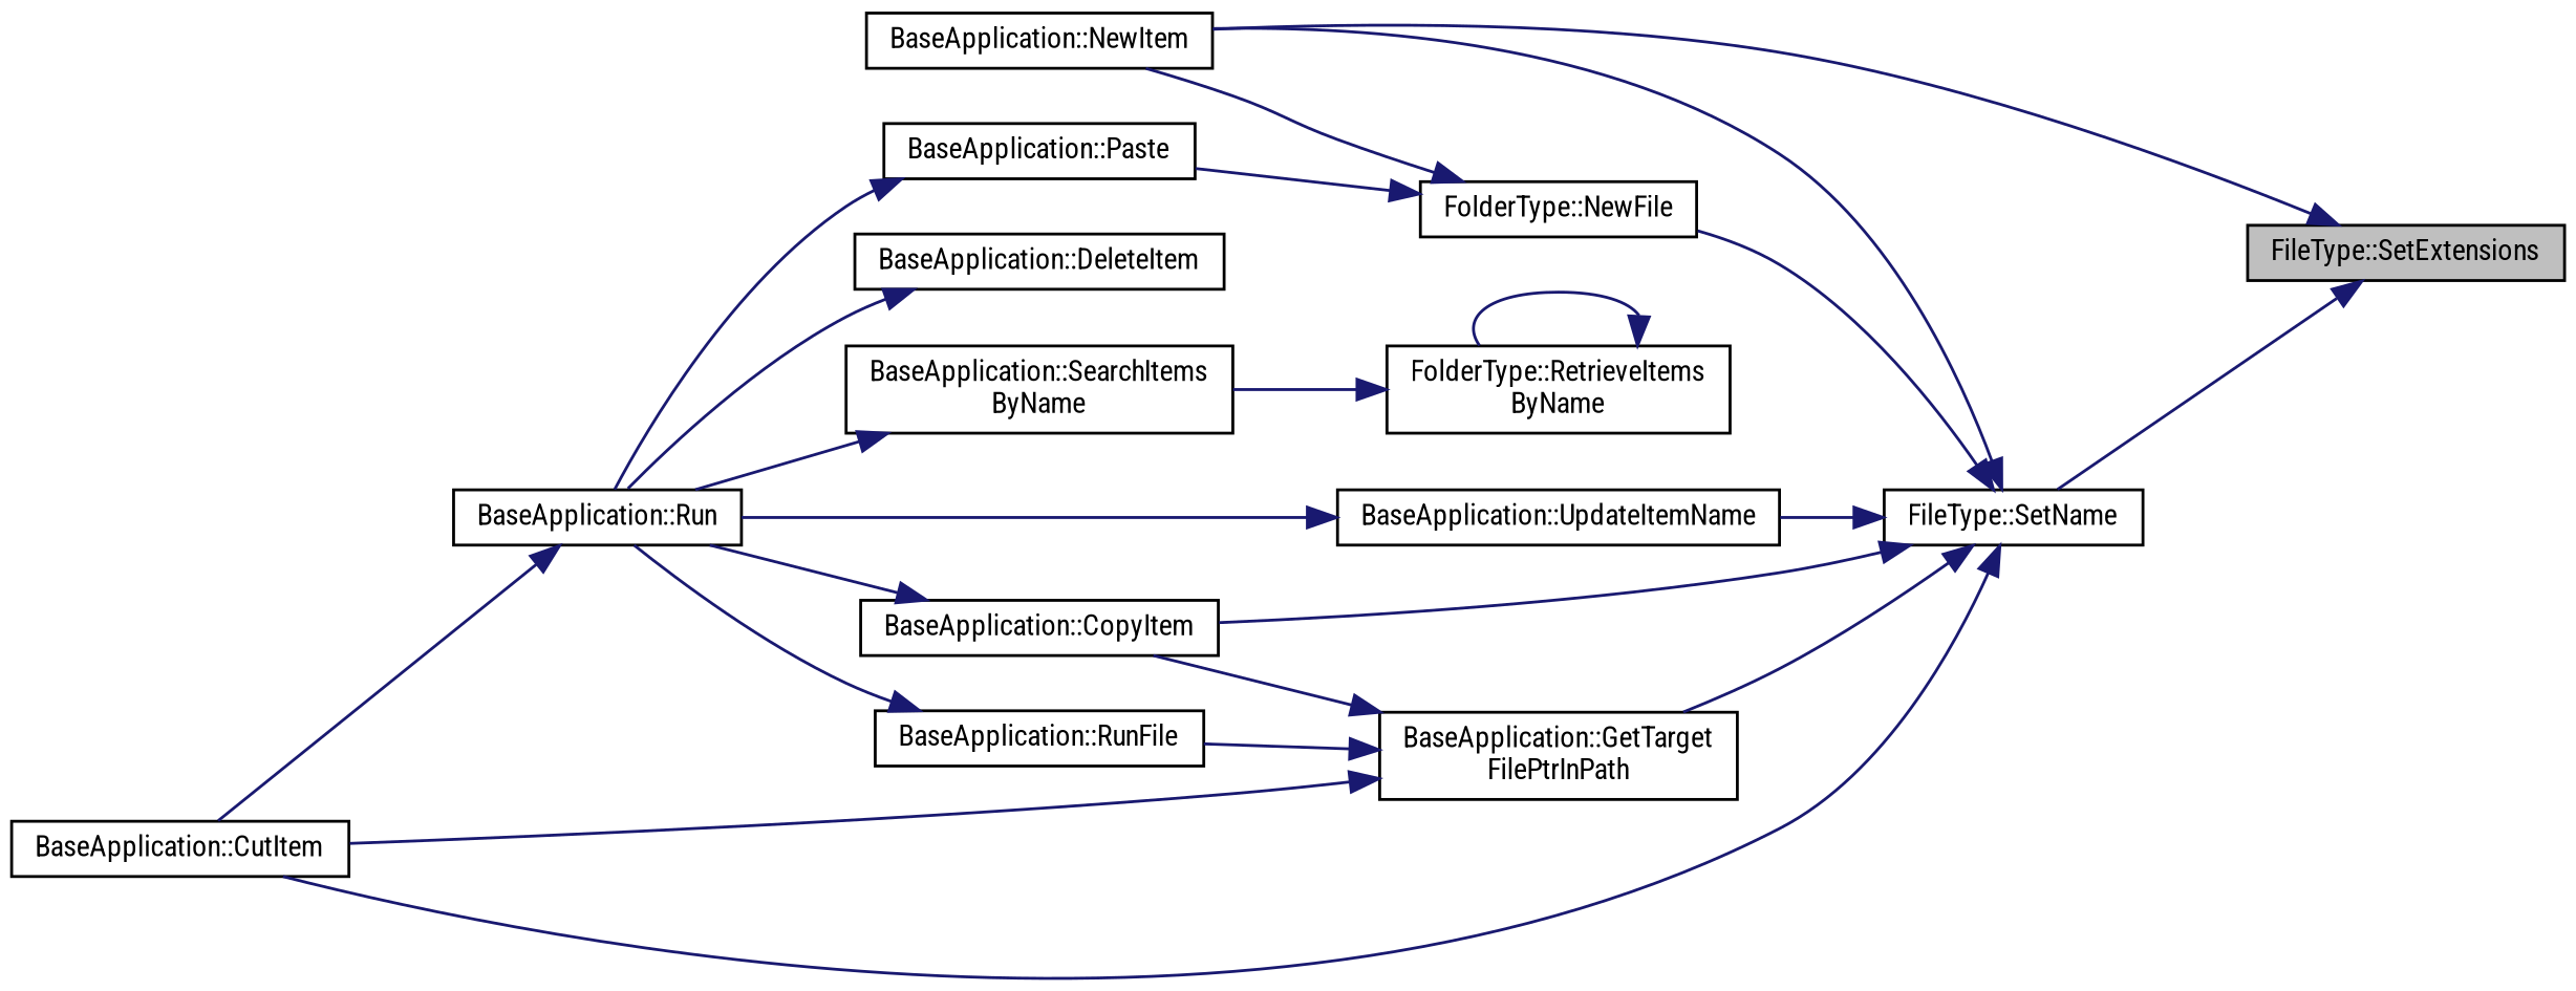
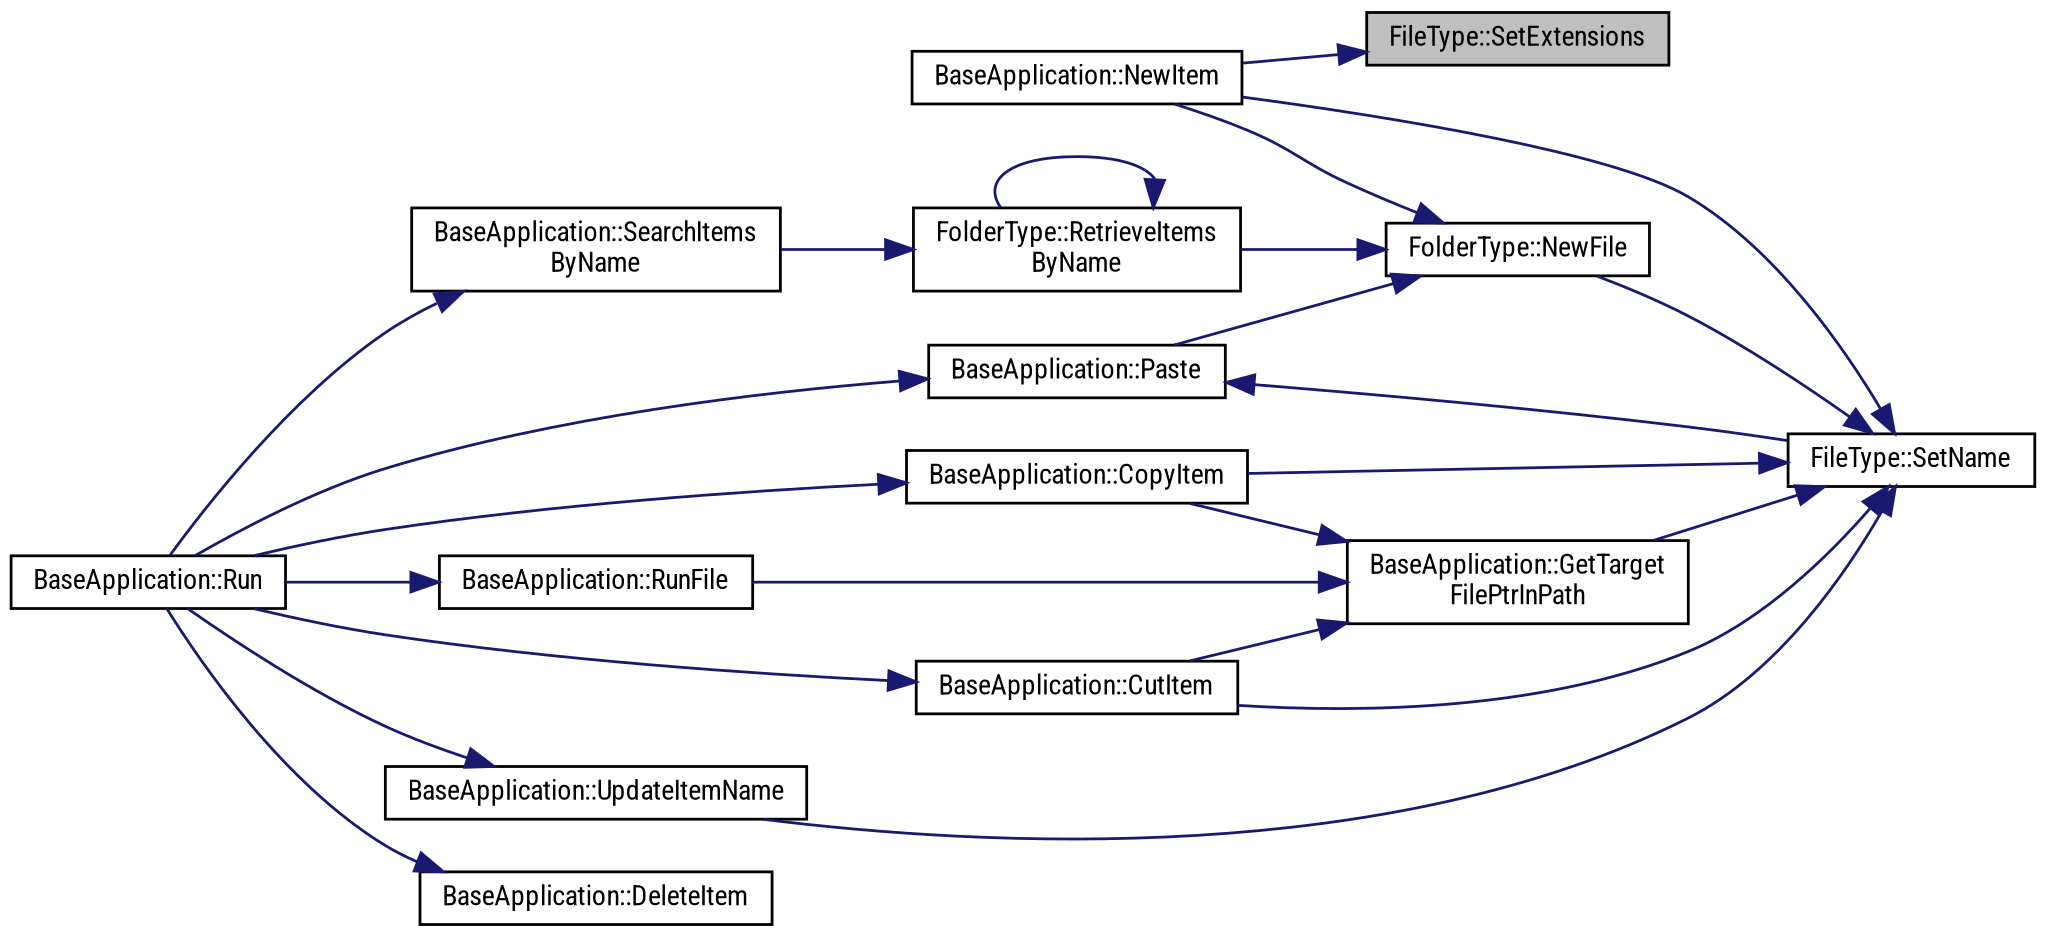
  digraph {
    fontname="Roboto Condensed"
    rankdir=RL
    node [color=black fillcolor=white fontname="Roboto Condensed" fontsize=10 shape=record style=filled]
    edge [color=midnightblue dir=back fontname="Roboto Condensed" fontsize=10 labelfontname=Helvetica labelfontsize=10 style=solid]
    n1 [fillcolor=grey75 fontcolor=black height=0.2 label="FileType::SetExtensions" width=0.4]
    n2 [height=0.2 label="BaseApplication::NewItem" width=0.4]
    n3 [height=0.2 label="FileType::SetName" width=0.4]
    n4 [height=0.2 label="BaseApplication::GetTarget\lFilePtrInPath" width=0.4]
    n5 [height=0.2 label="BaseApplication::CopyItem" width=0.4]
    n6 [height=0.2 label="BaseApplication::CutItem" width=0.4]
    n7 [height=0.2 label="BaseApplication::UpdateItemName" width=0.4]
    n8 [height=0.2 label="FolderType::NewFile" width=0.4]
    n9 [height=0.2 label="BaseApplication::Run" width=0.4]
    n10 [height=0.2 label="BaseApplication::RunFile" width=0.4]
    n11 [height=0.2 label="BaseApplication::DeleteItem" width=0.4]
    n12 [height=0.2 label="BaseApplication::Paste" width=0.4]
    n13 [height=0.2 label="FolderType::RetrieveItems\lByName" width=0.4]
    n14 [height=0.2 label="BaseApplication::SearchItems\lByName" width=0.4]
    n1 -> n2
-   n1 -> n3
+   n12 -> n3
    n3 -> n2
    n3 -> n4
    n3 -> n5
    n3 -> n6
    n3 -> n7
    n3 -> n8
    n4 -> n5
    n4 -> n6
    n4 -> n10
    n5 -> n9
-   n9 -> n6
+   n6 -> n9
    n7 -> n9
    n8 -> n2
    n8 -> n12
+   n8 -> n13
    n10 -> n9
    n11 -> n9
    n12 -> n9
    n13 -> n13
    n13 -> n14
    n14 -> n9
  }
